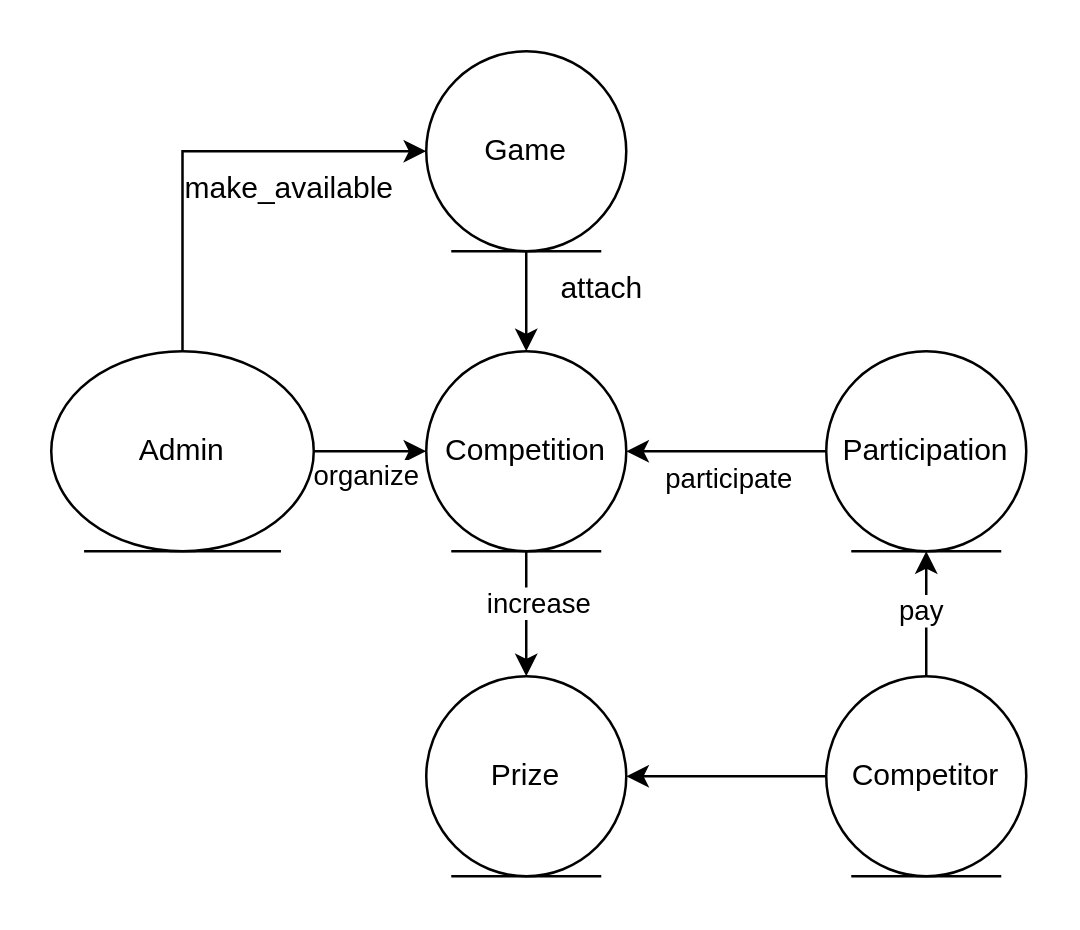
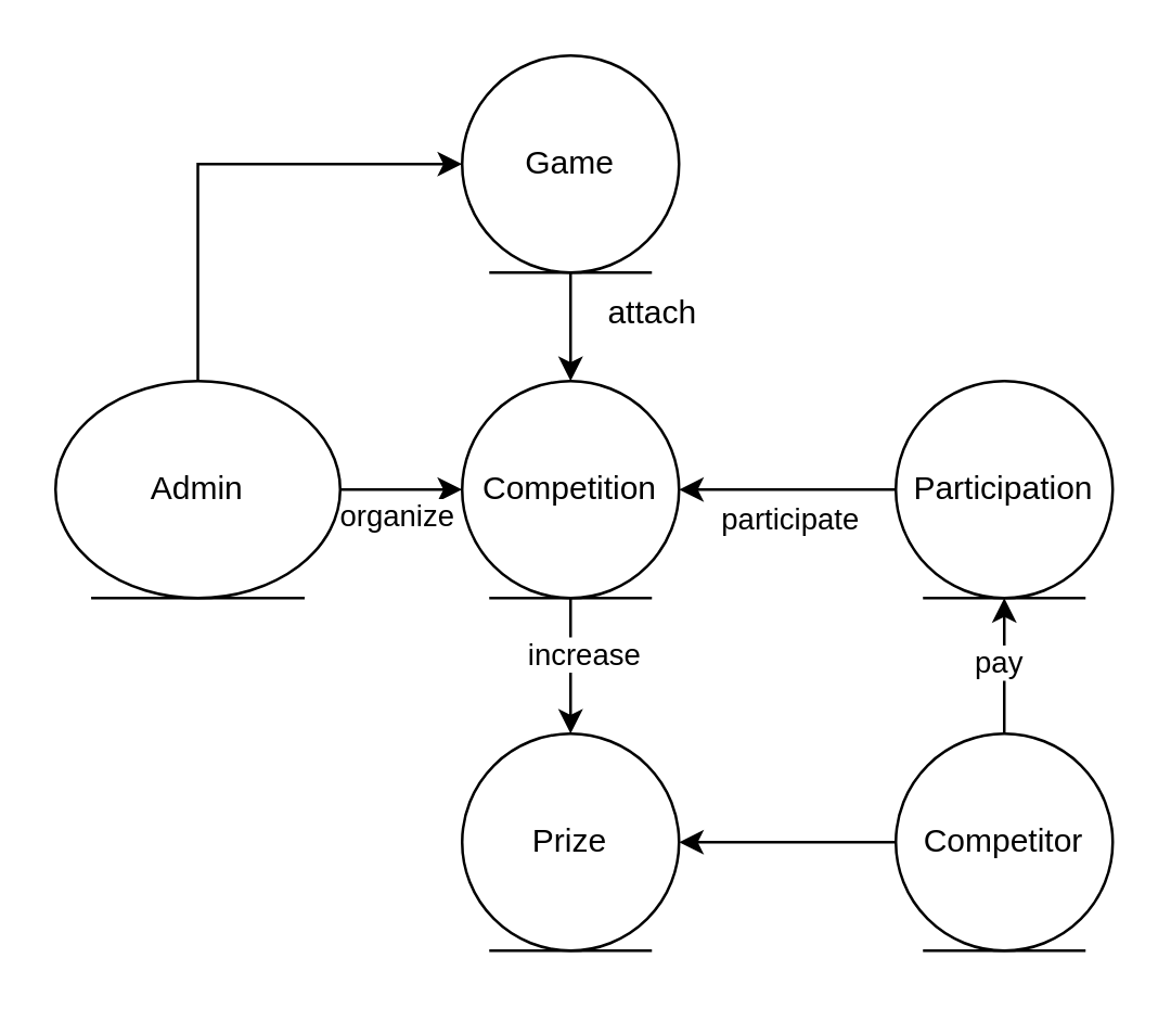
  <mxCell id="0" />
  <mxCell id="1" parent="0" />
  <mxCell id="2" style="edgeStyle=orthogonalEdgeStyle;rounded=0;orthogonalLoop=1;jettySize=auto;html=1;exitX=0.5;exitY=1;exitDx=0;exitDy=0;entryX=0.5;entryY=0;entryDx=0;entryDy=0;" parent="1" source="4" target="16" edge="1"><mxGeometry relative="1" as="geometry" /></mxCell>
  <mxCell id="3" value="increase" style="edgeLabel;html=1;align=center;verticalAlign=middle;resizable=0;points=[];" parent="2" vertex="1" connectable="0"><mxGeometry x="-0.2" y="4" relative="1" as="geometry"><mxPoint as="offset" /></mxGeometry></mxCell>
  <mxCell id="4" value="Competition" style="ellipse;shape=umlEntity;whiteSpace=wrap;html=1;" parent="1" vertex="1"><mxGeometry x="170" y="140" width="80" height="80" as="geometry" /></mxCell>
  <mxCell id="5" value="" style="edgeStyle=orthogonalEdgeStyle;rounded=0;orthogonalLoop=1;jettySize=auto;html=1;entryX=1;entryY=0.5;entryDx=0;entryDy=0;exitX=0;exitY=0.5;exitDx=0;exitDy=0;" parent="1" source="11" target="4" edge="1"><mxGeometry relative="1" as="geometry"><mxPoint x="390" y="340" as="targetPoint" /></mxGeometry></mxCell>
  <mxCell id="6" value="participate" style="edgeLabel;html=1;align=center;verticalAlign=middle;resizable=0;points=[];" parent="5" vertex="1" connectable="0"><mxGeometry x="0.188" y="1" relative="1" as="geometry"><mxPoint x="8" y="9" as="offset" /></mxGeometry></mxCell>
  <mxCell id="7" value="" style="edgeStyle=orthogonalEdgeStyle;rounded=0;orthogonalLoop=1;jettySize=auto;html=1;" parent="1" source="10" target="11" edge="1"><mxGeometry relative="1" as="geometry" /></mxCell>
  <mxCell id="8" value="pay" style="edgeLabel;html=1;align=center;verticalAlign=middle;resizable=0;points=[];" parent="7" vertex="1" connectable="0"><mxGeometry x="0.08" y="3" relative="1" as="geometry"><mxPoint as="offset" /></mxGeometry></mxCell>
  <mxCell id="9" style="edgeStyle=orthogonalEdgeStyle;rounded=0;orthogonalLoop=1;jettySize=auto;html=1;exitX=0;exitY=0.5;exitDx=0;exitDy=0;" edge="1" parent="1" source="10" target="16"><mxGeometry relative="1" as="geometry" /></mxCell>
  <mxCell id="10" value="Competitor" style="ellipse;shape=umlEntity;whiteSpace=wrap;html=1;" parent="1" vertex="1"><mxGeometry x="330" y="270" width="80" height="80" as="geometry" /></mxCell>
  <mxCell id="11" value="Participation" style="ellipse;shape=umlEntity;whiteSpace=wrap;html=1;" parent="1" vertex="1"><mxGeometry x="330" y="140" width="80" height="80" as="geometry" /></mxCell>
  <mxCell id="12" style="edgeStyle=orthogonalEdgeStyle;rounded=0;orthogonalLoop=1;jettySize=auto;html=1;exitX=1;exitY=0.5;exitDx=0;exitDy=0;entryX=0;entryY=0.5;entryDx=0;entryDy=0;" parent="1" source="15" target="4" edge="1"><mxGeometry relative="1" as="geometry" /></mxCell>
  <mxCell id="13" value="organize" style="edgeLabel;html=1;align=center;verticalAlign=middle;resizable=0;points=[];" parent="12" vertex="1" connectable="0"><mxGeometry x="-0.129" y="-9" relative="1" as="geometry"><mxPoint as="offset" /></mxGeometry></mxCell>
  <mxCell id="14" style="edgeStyle=orthogonalEdgeStyle;rounded=0;orthogonalLoop=1;jettySize=auto;html=1;exitX=0.5;exitY=0;exitDx=0;exitDy=0;entryX=0;entryY=0.5;entryDx=0;entryDy=0;" parent="1" source="15" target="18" edge="1"><mxGeometry relative="1" as="geometry" /></mxCell>
  <mxCell id="15" value="Admin" style="ellipse;shape=umlEntity;whiteSpace=wrap;html=1;" parent="1" vertex="1"><mxGeometry x="20" y="140" width="105" height="80" as="geometry" /></mxCell>
  <mxCell id="16" value="Prize" style="ellipse;shape=umlEntity;whiteSpace=wrap;html=1;" parent="1" vertex="1"><mxGeometry x="170" y="270" width="80" height="80" as="geometry" /></mxCell>
  <mxCell id="17" value="" style="edgeStyle=orthogonalEdgeStyle;rounded=0;orthogonalLoop=1;jettySize=auto;html=1;" parent="1" source="18" target="4" edge="1"><mxGeometry relative="1" as="geometry" /></mxCell>
  <mxCell id="18" value="Game" style="ellipse;shape=umlEntity;whiteSpace=wrap;html=1;" parent="1" vertex="1"><mxGeometry x="170" y="20" width="80" height="80" as="geometry" /></mxCell>
- <mxCell id="19" value="make_available" style="text;html=1;align=center;verticalAlign=middle;resizable=0;points=[];autosize=1;strokeColor=none;fillColor=none;" parent="1" vertex="1"><mxGeometry x="60" y="60" width="110" height="30" as="geometry" /></mxCell>
  <mxCell id="20" value="attach" style="text;html=1;align=center;verticalAlign=middle;resizable=0;points=[];autosize=1;strokeColor=none;fillColor=none;" parent="1" vertex="1"><mxGeometry x="210" y="100" width="60" height="30" as="geometry" /></mxCell>
